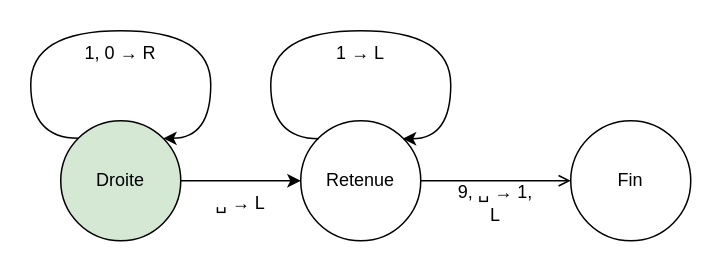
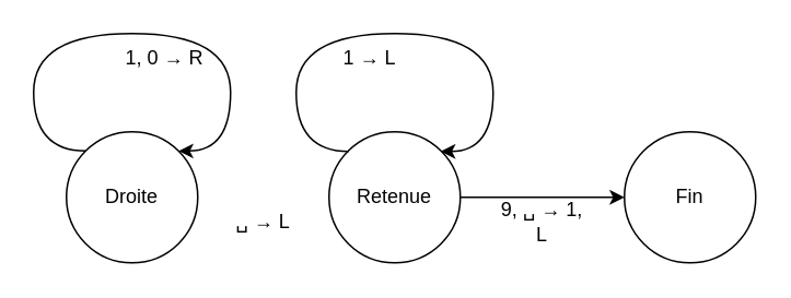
  <mxCell id="0" />
  <mxCell id="1" parent="0" />
- <mxCell id="2" style="edgeStyle=orthogonalEdgeStyle;curved=1;rounded=0;orthogonalLoop=1;jettySize=auto;html=1;exitX=1;exitY=0.5;exitDx=0;exitDy=0;entryX=0;entryY=0.5;entryDx=0;entryDy=0;" edge="1" parent="1" source="3" target="5"><mxGeometry relative="1" as="geometry" /></mxCell>
- <mxCell id="3" value="Droite" style="ellipse;whiteSpace=wrap;html=1;aspect=fixed;fillColor=#d5e8d4;" vertex="1" parent="1"><mxGeometry x="40" y="80" width="80" height="80" as="geometry" /></mxCell>
- <mxCell id="4" style="edgeStyle=orthogonalEdgeStyle;curved=1;rounded=0;orthogonalLoop=1;jettySize=auto;html=1;exitX=1;exitY=0.5;exitDx=0;exitDy=0;entryX=0;entryY=0.5;entryDx=0;entryDy=0;endArrow=open;" edge="1" parent="1" source="5" target="6"><mxGeometry relative="1" as="geometry" /></mxCell>
+ <mxCell id="3" value="Droite" style="ellipse;whiteSpace=wrap;html=1;aspect=fixed;" vertex="1" parent="1"><mxGeometry x="40" y="80" width="80" height="80" as="geometry" /></mxCell>
+ <mxCell id="4" style="edgeStyle=orthogonalEdgeStyle;curved=1;rounded=0;orthogonalLoop=1;jettySize=auto;html=1;exitX=1;exitY=0.5;exitDx=0;exitDy=0;entryX=0;entryY=0.5;entryDx=0;entryDy=0;" edge="1" parent="1" source="5" target="6"><mxGeometry relative="1" as="geometry" /></mxCell>
  <mxCell id="5" value="Retenue" style="ellipse;whiteSpace=wrap;html=1;aspect=fixed;" vertex="1" parent="1"><mxGeometry x="200" y="80" width="80" height="80" as="geometry" /></mxCell>
  <mxCell id="6" value="Fin" style="ellipse;whiteSpace=wrap;html=1;aspect=fixed;" vertex="1" parent="1"><mxGeometry x="380" y="80" width="80" height="80" as="geometry" /></mxCell>
  <mxCell id="7" style="edgeStyle=orthogonalEdgeStyle;curved=1;rounded=0;orthogonalLoop=1;jettySize=auto;html=1;exitX=0;exitY=0;exitDx=0;exitDy=0;entryX=1;entryY=0;entryDx=0;entryDy=0;" edge="1" parent="1" source="3" target="3"><mxGeometry relative="1" as="geometry"><Array as="points"><mxPoint x="20" y="92" /><mxPoint x="20" y="20" /><mxPoint x="140" y="20" /><mxPoint x="140" y="92" /></Array></mxGeometry></mxCell>
- <mxCell id="8" value="1, 0&amp;nbsp;→ R" style="text;strokeColor=none;align=center;fillColor=none;html=1;verticalAlign=middle;whiteSpace=wrap;rounded=0;" vertex="1" parent="1"><mxGeometry x="50" y="20" width="60" height="30" as="geometry" /></mxCell>
+ <mxCell id="8" value="1, 0&amp;nbsp;→ R" style="text;strokeColor=none;align=center;fillColor=none;html=1;verticalAlign=middle;whiteSpace=wrap;rounded=0;" vertex="1" parent="1"><mxGeometry x="70" y="20" width="60" height="30" as="geometry" /></mxCell>
  <mxCell id="9" value="␣&amp;nbsp;→ L" style="text;strokeColor=none;align=center;fillColor=none;html=1;verticalAlign=middle;whiteSpace=wrap;rounded=0;" vertex="1" parent="1"><mxGeometry x="130" y="120" width="60" height="30" as="geometry" /></mxCell>
  <mxCell id="10" style="edgeStyle=orthogonalEdgeStyle;curved=1;rounded=0;orthogonalLoop=1;jettySize=auto;html=1;exitX=0;exitY=0;exitDx=0;exitDy=0;entryX=1;entryY=0;entryDx=0;entryDy=0;" edge="1" parent="1"><mxGeometry relative="1" as="geometry"><mxPoint x="212" y="92" as="sourcePoint" /><mxPoint x="268" y="92" as="targetPoint" /><Array as="points"><mxPoint x="180" y="92" /><mxPoint x="180" y="20" /><mxPoint x="300" y="20" /><mxPoint x="300" y="92" /></Array></mxGeometry></mxCell>
- <mxCell id="11" value="1 → L" style="text;strokeColor=none;align=center;fillColor=none;html=1;verticalAlign=middle;whiteSpace=wrap;rounded=0;" vertex="1" parent="1"><mxGeometry x="210" y="20" width="60" height="30" as="geometry" /></mxCell>
+ <mxCell id="11" value="1 → L" style="text;strokeColor=none;align=center;fillColor=none;html=1;verticalAlign=middle;whiteSpace=wrap;rounded=0;" vertex="1" parent="1"><mxGeometry x="195" y="20" width="60" height="30" as="geometry" /></mxCell>
  <mxCell id="12" value="9, ␣&amp;nbsp;→ 1, L" style="text;strokeColor=none;align=center;fillColor=none;html=1;verticalAlign=middle;whiteSpace=wrap;rounded=0;" vertex="1" parent="1"><mxGeometry x="300" y="120" width="60" height="30" as="geometry" /></mxCell>
